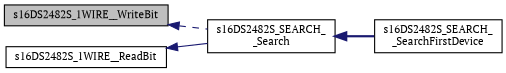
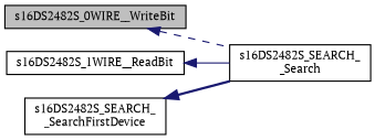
  digraph {
    fontname="PT Serif"
    rankdir=LR
    node [color=black fillcolor=white fontname="PT Serif" fontsize=10 shape=record style=filled]
    edge [color=midnightblue dir=back fontname="PT Serif" fontsize=10 labelfontname=Helvetica labelfontsize=10]
-   n1 [fillcolor=grey75 fontcolor=black height=0.2 label=s16DS2482S_1WIRE__WriteBit width=0.4]
+   n1 [fillcolor=grey75 fontcolor=black height=0.2 label=s16DS2482S_0WIRE__WriteBit width=0.4]
    n2 [height=0.2 label="s16DS2482S_SEARCH_\l_Search" width=0.4]
    n3 [height=0.2 label=s16DS2482S_1WIRE__ReadBit width=0.4]
    n4 [height=0.2 label="s16DS2482S_SEARCH_\l_SearchFirstDevice" width=0.4]
    n1 -> n2 [style=dashed]
-   n2 -> n4 [style=bold]
+   n4 -> n2 [style=bold]
    n3 -> n2 [style=solid]
  }
